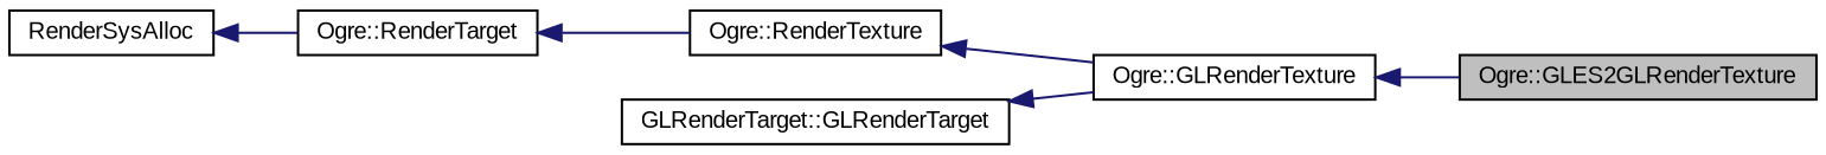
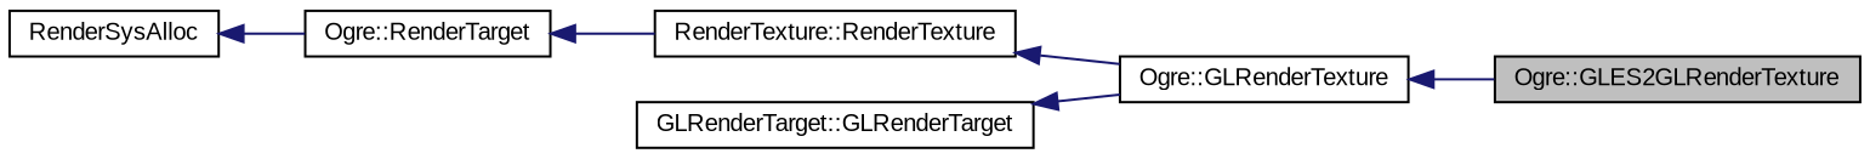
  digraph {
    fontname="Liberation Sans"
    rankdir=LR
    node [color=black fontname="Liberation Sans" fontsize=10 shape=record]
    edge [color=midnightblue dir=back fontname="Liberation Sans" fontsize=10 labelfontname=Helvetica labelfontsize=10 style=solid]
    n1 [fillcolor=grey75 fontcolor=black height=0.2 label="Ogre::GLES2GLRenderTexture" style=filled width=0.4]
    n2 [height=0.2 label="Ogre::GLRenderTexture" width=0.4]
-   n3 [height=0.2 label="Ogre::RenderTexture" width=0.4]
+   n3 [height=0.2 label="RenderTexture::RenderTexture" width=0.4]
    n4 [height=0.2 label="Ogre::RenderTarget" width=0.4]
    n5 [height=0.2 label=RenderSysAlloc width=0.4]
    n6 [height=0.2 label="GLRenderTarget::GLRenderTarget" width=0.4]
    n2 -> n1
    n3 -> n2
    n4 -> n3
    n5 -> n4
    n6 -> n2
  }
